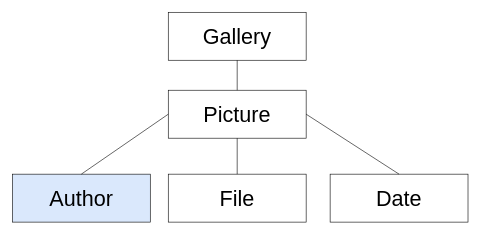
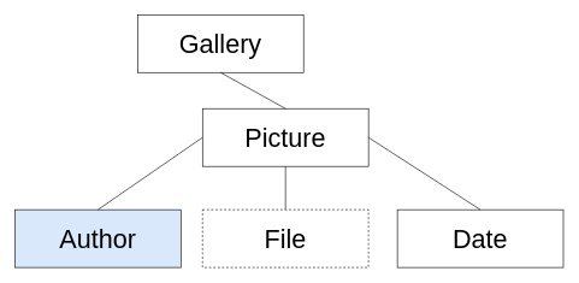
  <mxCell id="0" />
  <mxCell id="1" parent="0" />
- <mxCell id="2" value="&lt;font style=&quot;font-size: 36px&quot;&gt;Gallery&lt;/font&gt;" style="rounded=0;whiteSpace=wrap;html=1;" vertex="1" parent="1"><mxGeometry x="280" y="20" width="230" height="80" as="geometry" /></mxCell>
+ <mxCell id="2" value="&lt;font style=&quot;font-size: 36px&quot;&gt;Gallery&lt;/font&gt;" style="rounded=0;whiteSpace=wrap;html=1;" vertex="1" parent="1"><mxGeometry x="190" y="20" width="230" height="80" as="geometry" /></mxCell>
  <mxCell id="3" value="&lt;font style=&quot;font-size: 36px&quot;&gt;Picture&lt;/font&gt;&lt;span style=&quot;color: rgba(0 , 0 , 0 , 0) ; font-family: monospace ; font-size: 0px&quot;&gt;%3CmxGraphModel%3E%3Croot%3E%3CmxCell%20id%3D%220%22%2F%3E%3CmxCell%20id%3D%221%22%20parent%3D%220%22%2F%3E%3CmxCell%20id%3D%222%22%20value%3D%22%26lt%3Bfont%20style%3D%26quot%3Bfont-size%3A%2036px%26quot%3B%26gt%3BGallery%26lt%3B%2Ffont%26gt%3B%22%20style%3D%22rounded%3D0%3BwhiteSpace%3Dwrap%3Bhtml%3D1%3B%22%20vertex%3D%221%22%20parent%3D%221%22%3E%3CmxGeometry%20x%3D%22290%22%20y%3D%2280%22%20width%3D%22230%22%20height%3D%2280%22%20as%3D%22geometry%22%2F%3E%3C%2FmxCell%3E%3C%2Froot%3E%3C%2FmxGraphModel%3E&lt;/span&gt;" style="rounded=0;whiteSpace=wrap;html=1;" vertex="1" parent="1"><mxGeometry x="280" y="150" width="230" height="80" as="geometry" /></mxCell>
- <mxCell id="4" value="&lt;font style=&quot;font-size: 36px&quot;&gt;File&lt;/font&gt;" style="rounded=0;whiteSpace=wrap;html=1;" vertex="1" parent="1"><mxGeometry x="280" y="290" width="230" height="80" as="geometry" /></mxCell>
+ <mxCell id="4" value="&lt;font style=&quot;font-size: 36px&quot;&gt;File&lt;/font&gt;" style="rounded=0;whiteSpace=wrap;html=1;dashed=1;" vertex="1" parent="1"><mxGeometry x="280" y="290" width="230" height="80" as="geometry" /></mxCell>
  <mxCell id="5" value="&lt;font style=&quot;font-size: 36px&quot;&gt;Date&lt;/font&gt;" style="rounded=0;whiteSpace=wrap;html=1;" vertex="1" parent="1"><mxGeometry x="550" y="290" width="230" height="80" as="geometry" /></mxCell>
  <mxCell id="6" value="&lt;font style=&quot;font-size: 36px&quot;&gt;Author&lt;/font&gt;" style="rounded=0;whiteSpace=wrap;html=1;fillColor=#dae8fc;" vertex="1" parent="1"><mxGeometry x="20" y="290" width="230" height="80" as="geometry" /></mxCell>
  <mxCell id="7" value="" style="endArrow=none;html=1;entryX=0.5;entryY=1;entryDx=0;entryDy=0;exitX=0.5;exitY=0;exitDx=0;exitDy=0;" edge="1" parent="1" source="3" target="2"><mxGeometry width="50" height="50" relative="1" as="geometry"><mxPoint x="360" y="140" as="sourcePoint" /><mxPoint x="410" y="90" as="targetPoint" /></mxGeometry></mxCell>
  <mxCell id="8" value="" style="endArrow=none;html=1;entryX=0.5;entryY=1;entryDx=0;entryDy=0;exitX=0.5;exitY=0;exitDx=0;exitDy=0;" edge="1" parent="1" source="4" target="3"><mxGeometry width="50" height="50" relative="1" as="geometry"><mxPoint x="390" y="280" as="sourcePoint" /><mxPoint x="440" y="230" as="targetPoint" /></mxGeometry></mxCell>
  <mxCell id="9" value="" style="endArrow=none;html=1;entryX=0;entryY=0.5;entryDx=0;entryDy=0;exitX=0.5;exitY=0;exitDx=0;exitDy=0;" edge="1" parent="1" source="6" target="3"><mxGeometry width="50" height="50" relative="1" as="geometry"><mxPoint x="250" y="230" as="sourcePoint" /><mxPoint x="300" y="180" as="targetPoint" /></mxGeometry></mxCell>
  <mxCell id="10" value="" style="endArrow=none;html=1;entryX=1;entryY=0.5;entryDx=0;entryDy=0;exitX=0.5;exitY=0;exitDx=0;exitDy=0;" edge="1" parent="1" source="5" target="3"><mxGeometry width="50" height="50" relative="1" as="geometry"><mxPoint x="610" y="250" as="sourcePoint" /><mxPoint x="660" y="200" as="targetPoint" /></mxGeometry></mxCell>
